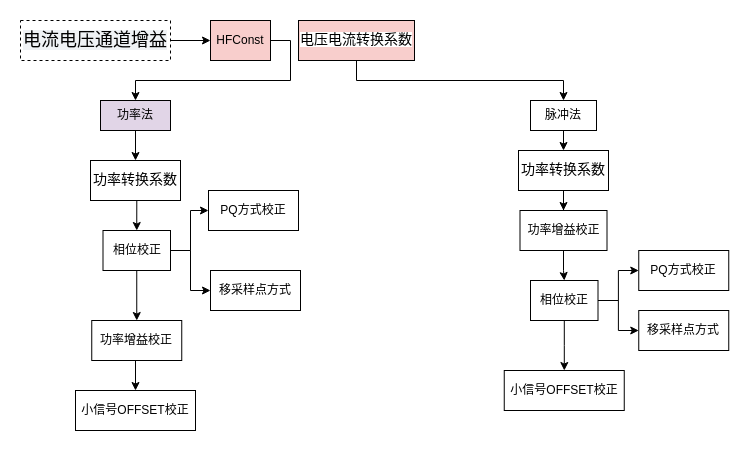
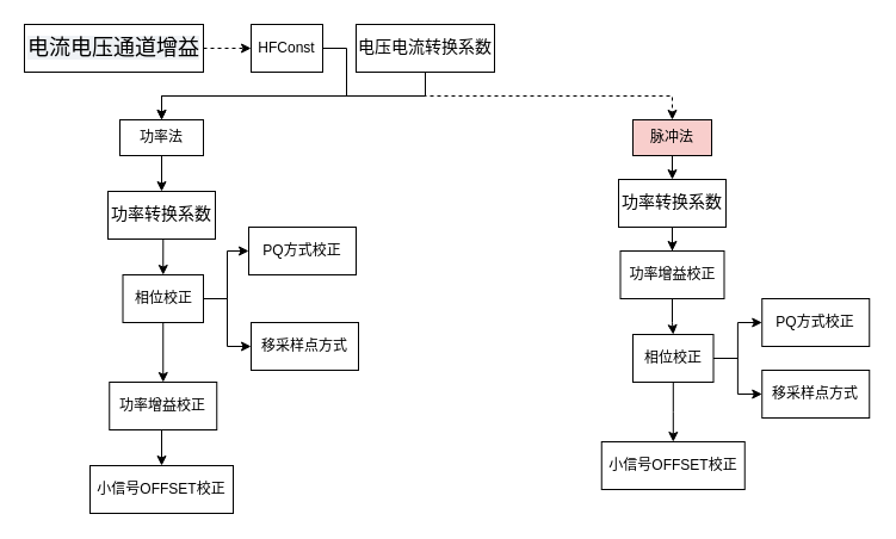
  <mxCell id="0" />
  <mxCell id="1" parent="0" />
- <mxCell id="2" style="edgeStyle=orthogonalEdgeStyle;rounded=0;orthogonalLoop=1;jettySize=auto;html=1;exitX=1;exitY=0.5;exitDx=0;exitDy=0;entryX=0;entryY=0.5;entryDx=0;entryDy=0;" edge="1" parent="1" source="3" target="5"><mxGeometry relative="1" as="geometry" /></mxCell>
- <mxCell id="3" value="&lt;div style=&quot;text-align: left;&quot;&gt;&lt;span style=&quot;background-color: rgb(239, 242, 245); font-family: 微软雅黑, &amp;quot;Microsoft YaHei&amp;quot;; font-size: 18px;&quot;&gt;电流电压通道增益&lt;/span&gt;&lt;br&gt;&lt;/div&gt;" style="rounded=0;whiteSpace=wrap;html=1;align=center;dashed=1;" vertex="1" parent="1"><mxGeometry x="20" y="20" width="150" height="40" as="geometry" /></mxCell>
+ <mxCell id="2" style="edgeStyle=orthogonalEdgeStyle;rounded=0;orthogonalLoop=1;jettySize=auto;html=1;exitX=1;exitY=0.5;exitDx=0;exitDy=0;entryX=0;entryY=0.5;entryDx=0;entryDy=0;dashed=1;" edge="1" parent="1" source="3" target="5"><mxGeometry relative="1" as="geometry" /></mxCell>
+ <mxCell id="3" value="&lt;div style=&quot;text-align: left;&quot;&gt;&lt;span style=&quot;background-color: rgb(239, 242, 245); font-family: 微软雅黑, &amp;quot;Microsoft YaHei&amp;quot;; font-size: 18px;&quot;&gt;电流电压通道增益&lt;/span&gt;&lt;br&gt;&lt;/div&gt;" style="rounded=0;whiteSpace=wrap;html=1;align=center;" vertex="1" parent="1"><mxGeometry x="20" y="20" width="150" height="40" as="geometry" /></mxCell>
  <mxCell id="4" style="edgeStyle=orthogonalEdgeStyle;rounded=0;orthogonalLoop=1;jettySize=auto;html=1;exitX=1;exitY=0.5;exitDx=0;exitDy=0;" edge="1" parent="1" source="5" target="10"><mxGeometry relative="1" as="geometry" /></mxCell>
- <mxCell id="5" value="HFConst" style="rounded=0;whiteSpace=wrap;html=1;fillColor=#f8cecc;" vertex="1" parent="1"><mxGeometry x="210" y="20" width="60" height="40" as="geometry" /></mxCell>
- <mxCell id="7" style="edgeStyle=orthogonalEdgeStyle;rounded=0;orthogonalLoop=1;jettySize=auto;html=1;exitX=0.5;exitY=1;exitDx=0;exitDy=0;entryX=0.5;entryY=0;entryDx=0;entryDy=0;" edge="1" parent="1" source="8" target="12"><mxGeometry relative="1" as="geometry" /></mxCell>
- <mxCell id="8" value="&lt;span style=&quot;font-family: 微软雅黑, &amp;quot;Microsoft YaHei&amp;quot;; font-size: 14px; text-align: left; background-color: rgb(255, 255, 255);&quot;&gt;电压电流转换系数&lt;/span&gt;" style="rounded=0;whiteSpace=wrap;html=1;fillColor=#f8cecc;" vertex="1" parent="1"><mxGeometry x="298" y="20" width="116" height="40" as="geometry" /></mxCell>
+ <mxCell id="5" value="HFConst" style="rounded=0;whiteSpace=wrap;html=1;" vertex="1" parent="1"><mxGeometry x="210" y="20" width="60" height="40" as="geometry" /></mxCell>
+ <mxCell id="6" style="edgeStyle=orthogonalEdgeStyle;rounded=0;orthogonalLoop=1;jettySize=auto;html=1;exitX=0.5;exitY=1;exitDx=0;exitDy=0;entryX=0.5;entryY=0;entryDx=0;entryDy=0;" edge="1" parent="1" source="8" target="10"><mxGeometry relative="1" as="geometry" /></mxCell>
+ <mxCell id="7" style="edgeStyle=orthogonalEdgeStyle;rounded=0;orthogonalLoop=1;jettySize=auto;html=1;exitX=0.5;exitY=1;exitDx=0;exitDy=0;entryX=0.5;entryY=0;entryDx=0;entryDy=0;dashed=1;" edge="1" parent="1" source="8" target="12"><mxGeometry relative="1" as="geometry" /></mxCell>
+ <mxCell id="8" value="&lt;span style=&quot;font-family: 微软雅黑, &amp;quot;Microsoft YaHei&amp;quot;; font-size: 14px; text-align: left; background-color: rgb(255, 255, 255);&quot;&gt;电压电流转换系数&lt;/span&gt;" style="rounded=0;whiteSpace=wrap;html=1;" vertex="1" parent="1"><mxGeometry x="298" y="20" width="116" height="40" as="geometry" /></mxCell>
  <mxCell id="9" style="edgeStyle=orthogonalEdgeStyle;rounded=0;orthogonalLoop=1;jettySize=auto;html=1;exitX=0.5;exitY=1;exitDx=0;exitDy=0;entryX=0.5;entryY=0;entryDx=0;entryDy=0;" edge="1" parent="1" source="10" target="14"><mxGeometry relative="1" as="geometry" /></mxCell>
- <mxCell id="10" value="功率法" style="rounded=0;whiteSpace=wrap;html=1;fillColor=#e1d5e7;" vertex="1" parent="1"><mxGeometry x="100" y="100" width="70" height="30" as="geometry" /></mxCell>
+ <mxCell id="10" value="功率法" style="rounded=0;whiteSpace=wrap;html=1;" vertex="1" parent="1"><mxGeometry x="100" y="100" width="70" height="30" as="geometry" /></mxCell>
  <mxCell id="11" style="edgeStyle=orthogonalEdgeStyle;rounded=0;orthogonalLoop=1;jettySize=auto;html=1;exitX=0.5;exitY=1;exitDx=0;exitDy=0;entryX=0.5;entryY=0;entryDx=0;entryDy=0;" edge="1" parent="1" source="12" target="34"><mxGeometry relative="1" as="geometry" /></mxCell>
- <mxCell id="12" value="脉冲法" style="rounded=0;whiteSpace=wrap;html=1;" vertex="1" parent="1"><mxGeometry x="530" y="100" width="66" height="30" as="geometry" /></mxCell>
+ <mxCell id="12" value="脉冲法" style="rounded=0;whiteSpace=wrap;html=1;fillColor=#f8cecc;" vertex="1" parent="1"><mxGeometry x="530" y="100" width="66" height="30" as="geometry" /></mxCell>
  <mxCell id="13" style="edgeStyle=orthogonalEdgeStyle;rounded=0;orthogonalLoop=1;jettySize=auto;html=1;exitX=0.5;exitY=1;exitDx=0;exitDy=0;entryX=0.5;entryY=0;entryDx=0;entryDy=0;" edge="1" parent="1" source="14" target="18"><mxGeometry relative="1" as="geometry" /></mxCell>
  <mxCell id="14" value="&lt;span style=&quot;font-family: 微软雅黑, &amp;quot;Microsoft YaHei&amp;quot;; font-size: 14px; text-align: left; background-color: rgb(255, 255, 255);&quot;&gt;功率转换系数&lt;/span&gt;" style="rounded=0;whiteSpace=wrap;html=1;" vertex="1" parent="1"><mxGeometry x="90" y="160" width="90" height="40" as="geometry" /></mxCell>
  <mxCell id="15" style="edgeStyle=orthogonalEdgeStyle;rounded=0;orthogonalLoop=1;jettySize=auto;html=1;exitX=1;exitY=0.5;exitDx=0;exitDy=0;entryX=0;entryY=0.5;entryDx=0;entryDy=0;" edge="1" parent="1" source="18" target="20"><mxGeometry relative="1" as="geometry" /></mxCell>
  <mxCell id="16" style="edgeStyle=orthogonalEdgeStyle;rounded=0;orthogonalLoop=1;jettySize=auto;html=1;exitX=1;exitY=0.5;exitDx=0;exitDy=0;entryX=0;entryY=0.5;entryDx=0;entryDy=0;" edge="1" parent="1" source="18" target="19"><mxGeometry relative="1" as="geometry" /></mxCell>
  <mxCell id="17" style="edgeStyle=orthogonalEdgeStyle;rounded=0;orthogonalLoop=1;jettySize=auto;html=1;exitX=0.5;exitY=1;exitDx=0;exitDy=0;entryX=0.5;entryY=0;entryDx=0;entryDy=0;" edge="1" parent="1" source="18" target="23"><mxGeometry relative="1" as="geometry" /></mxCell>
  <mxCell id="18" value="相位校正" style="rounded=0;whiteSpace=wrap;html=1;" vertex="1" parent="1"><mxGeometry x="102.5" y="230" width="67.5" height="40" as="geometry" /></mxCell>
  <mxCell id="19" value="PQ方式校正" style="rounded=0;whiteSpace=wrap;html=1;" vertex="1" parent="1"><mxGeometry x="208" y="190" width="90" height="40" as="geometry" /></mxCell>
  <mxCell id="20" value="移采样点方式" style="rounded=0;whiteSpace=wrap;html=1;" vertex="1" parent="1"><mxGeometry x="210" y="270" width="90" height="40" as="geometry" /></mxCell>
  <mxCell id="21" style="edgeStyle=orthogonalEdgeStyle;rounded=0;orthogonalLoop=1;jettySize=auto;html=1;exitX=0.5;exitY=1;exitDx=0;exitDy=0;" edge="1" parent="1" source="19" target="19"><mxGeometry relative="1" as="geometry" /></mxCell>
  <mxCell id="22" style="edgeStyle=orthogonalEdgeStyle;rounded=0;orthogonalLoop=1;jettySize=auto;html=1;exitX=0.5;exitY=1;exitDx=0;exitDy=0;entryX=0.5;entryY=0;entryDx=0;entryDy=0;" edge="1" parent="1" source="23" target="24"><mxGeometry relative="1" as="geometry" /></mxCell>
  <mxCell id="23" value="功率增益校正" style="rounded=0;whiteSpace=wrap;html=1;" vertex="1" parent="1"><mxGeometry x="91.25" y="320" width="90" height="40" as="geometry" /></mxCell>
  <mxCell id="24" value="小信号OFFSET校正" style="rounded=0;whiteSpace=wrap;html=1;" vertex="1" parent="1"><mxGeometry x="75" y="390" width="120" height="40" as="geometry" /></mxCell>
  <mxCell id="25" value="" style="edgeStyle=orthogonalEdgeStyle;rounded=0;orthogonalLoop=1;jettySize=auto;html=1;" edge="1" parent="1" source="26" target="30"><mxGeometry relative="1" as="geometry" /></mxCell>
  <mxCell id="26" value="功率增益校正" style="rounded=0;whiteSpace=wrap;html=1;" vertex="1" parent="1"><mxGeometry x="519.5" y="210" width="87" height="40" as="geometry" /></mxCell>
  <mxCell id="27" style="edgeStyle=orthogonalEdgeStyle;rounded=0;orthogonalLoop=1;jettySize=auto;html=1;exitX=1;exitY=0.5;exitDx=0;exitDy=0;entryX=0;entryY=0.5;entryDx=0;entryDy=0;" edge="1" parent="1" source="30" target="31"><mxGeometry relative="1" as="geometry" /></mxCell>
  <mxCell id="28" style="edgeStyle=orthogonalEdgeStyle;rounded=0;orthogonalLoop=1;jettySize=auto;html=1;exitX=1;exitY=0.5;exitDx=0;exitDy=0;entryX=0;entryY=0.5;entryDx=0;entryDy=0;" edge="1" parent="1" source="30" target="32"><mxGeometry relative="1" as="geometry" /></mxCell>
  <mxCell id="29" value="" style="edgeStyle=orthogonalEdgeStyle;rounded=0;orthogonalLoop=1;jettySize=auto;html=1;" edge="1" parent="1" source="30" target="35"><mxGeometry relative="1" as="geometry" /></mxCell>
  <mxCell id="30" value="相位校正" style="rounded=0;whiteSpace=wrap;html=1;" vertex="1" parent="1"><mxGeometry x="530" y="280" width="67.5" height="40" as="geometry" /></mxCell>
  <mxCell id="31" value="PQ方式校正" style="rounded=0;whiteSpace=wrap;html=1;" vertex="1" parent="1"><mxGeometry x="638.25" y="250" width="90" height="40" as="geometry" /></mxCell>
  <mxCell id="32" value="移采样点方式" style="rounded=0;whiteSpace=wrap;html=1;" vertex="1" parent="1"><mxGeometry x="638.25" y="310" width="90" height="40" as="geometry" /></mxCell>
  <mxCell id="33" style="edgeStyle=orthogonalEdgeStyle;rounded=0;orthogonalLoop=1;jettySize=auto;html=1;exitX=0.5;exitY=1;exitDx=0;exitDy=0;" edge="1" parent="1" source="34" target="26"><mxGeometry relative="1" as="geometry" /></mxCell>
  <mxCell id="34" value="&lt;span style=&quot;font-family: 微软雅黑, &amp;quot;Microsoft YaHei&amp;quot;; font-size: 14px; text-align: left; background-color: rgb(255, 255, 255);&quot;&gt;功率转换系数&lt;/span&gt;" style="rounded=0;whiteSpace=wrap;html=1;" vertex="1" parent="1"><mxGeometry x="518" y="150" width="90" height="40" as="geometry" /></mxCell>
  <mxCell id="35" value="小信号OFFSET校正" style="rounded=0;whiteSpace=wrap;html=1;" vertex="1" parent="1"><mxGeometry x="503.75" y="370" width="120" height="40" as="geometry" /></mxCell>
